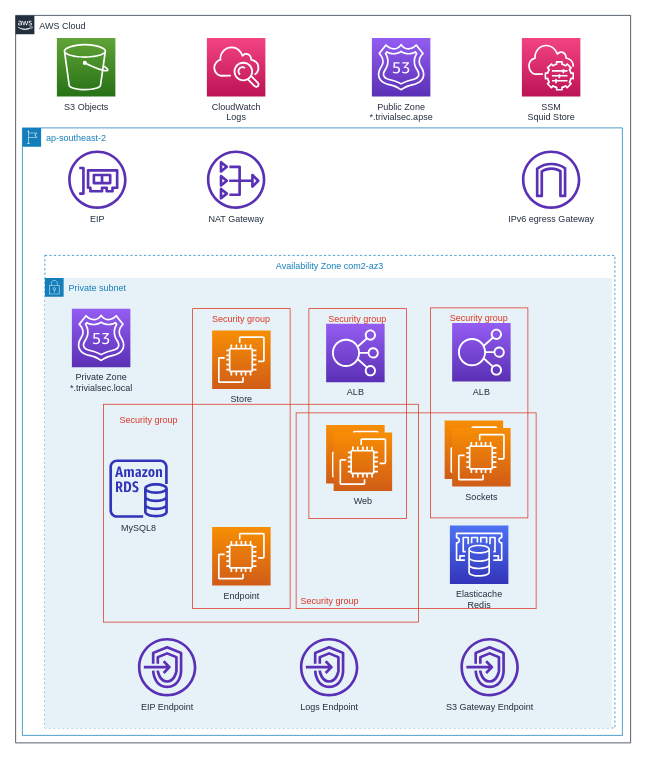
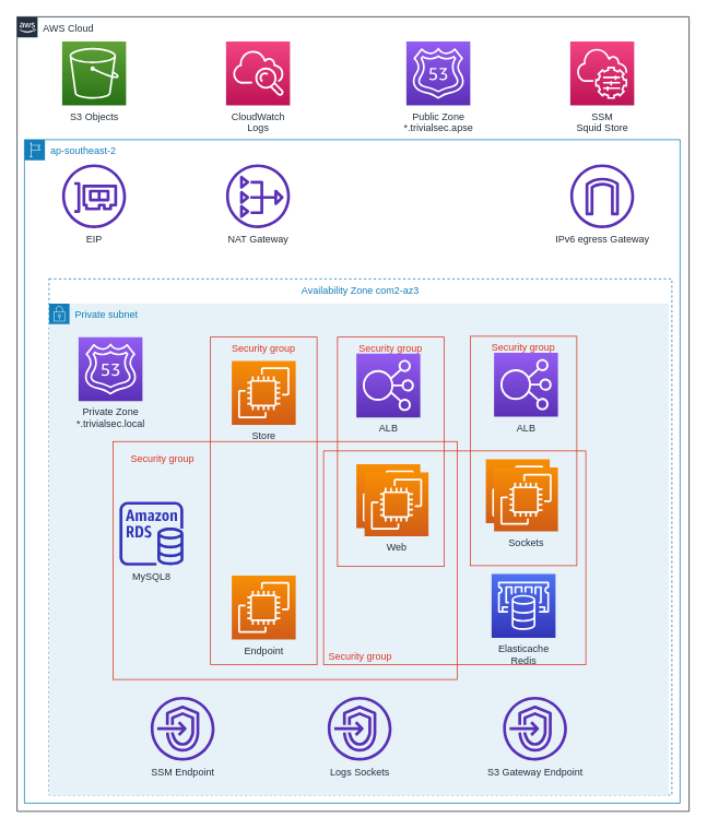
  <mxCell id="0" />
  <mxCell id="1" parent="0" />
  <mxCell id="2" value="AWS Cloud" style="points=[[0,0],[0.25,0],[0.5,0],[0.75,0],[1,0],[1,0.25],[1,0.5],[1,0.75],[1,1],[0.75,1],[0.5,1],[0.25,1],[0,1],[0,0.75],[0,0.5],[0,0.25]];outlineConnect=0;gradientColor=none;html=1;whiteSpace=wrap;fontSize=12;fontStyle=0;shape=mxgraph.aws4.group;grIcon=mxgraph.aws4.group_aws_cloud_alt;strokeColor=#232F3E;fillColor=none;verticalAlign=top;align=left;spacingLeft=30;fontColor=#232F3E;dashed=0;" vertex="1" parent="1"><mxGeometry x="20" y="20" width="820" height="970" as="geometry" /></mxCell>
  <mxCell id="3" value="ap-southeast-2" style="points=[[0,0],[0.25,0],[0.5,0],[0.75,0],[1,0],[1,0.25],[1,0.5],[1,0.75],[1,1],[0.75,1],[0.5,1],[0.25,1],[0,1],[0,0.75],[0,0.5],[0,0.25]];outlineConnect=0;gradientColor=none;html=1;whiteSpace=wrap;fontSize=12;fontStyle=0;shape=mxgraph.aws4.group;grIcon=mxgraph.aws4.group_region;strokeColor=#147EBA;fillColor=none;verticalAlign=top;align=left;spacingLeft=30;fontColor=#147EBA;dashed=0;" vertex="1" parent="1"><mxGeometry x="29" y="170" width="800" height="810" as="geometry" /></mxCell>
  <mxCell id="4" value="Availability Zone com2-az3" style="fillColor=none;strokeColor=#147EBA;dashed=1;verticalAlign=top;fontStyle=0;fontColor=#147EBA;" vertex="1" parent="1"><mxGeometry x="59" y="340" width="760" height="630" as="geometry" /></mxCell>
  <mxCell id="5" value="Private subnet" style="points=[[0,0],[0.25,0],[0.5,0],[0.75,0],[1,0],[1,0.25],[1,0.5],[1,0.75],[1,1],[0.75,1],[0.5,1],[0.25,1],[0,1],[0,0.75],[0,0.5],[0,0.25]];outlineConnect=0;gradientColor=none;html=1;whiteSpace=wrap;fontSize=12;fontStyle=0;shape=mxgraph.aws4.group;grIcon=mxgraph.aws4.group_security_group;grStroke=0;strokeColor=#147EBA;fillColor=#E6F2F8;verticalAlign=top;align=left;spacingLeft=30;fontColor=#147EBA;dashed=0;" vertex="1" parent="1"><mxGeometry x="59" y="370" width="756" height="600" as="geometry" /></mxCell>
  <mxCell id="6" value="NAT Gateway" style="outlineConnect=0;fontColor=#232F3E;gradientColor=none;fillColor=#5A30B5;strokeColor=none;dashed=0;verticalLabelPosition=bottom;verticalAlign=top;align=center;html=1;fontSize=12;fontStyle=0;aspect=fixed;pointerEvents=1;shape=mxgraph.aws4.nat_gateway;" vertex="1" parent="1"><mxGeometry x="275" y="200" width="78" height="78" as="geometry" /></mxCell>
- <mxCell id="7" value="EIP Endpoint" style="outlineConnect=0;fontColor=#232F3E;gradientColor=none;fillColor=#5A30B5;strokeColor=none;dashed=0;verticalLabelPosition=bottom;verticalAlign=top;align=center;html=1;fontSize=12;fontStyle=0;aspect=fixed;pointerEvents=1;shape=mxgraph.aws4.endpoints;" vertex="1" parent="1"><mxGeometry x="183" y="850" width="78" height="78" as="geometry" /></mxCell>
- <mxCell id="8" value="Logs Endpoint" style="outlineConnect=0;fontColor=#232F3E;gradientColor=none;fillColor=#5A30B5;strokeColor=none;dashed=0;verticalLabelPosition=bottom;verticalAlign=top;align=center;html=1;fontSize=12;fontStyle=0;aspect=fixed;pointerEvents=1;shape=mxgraph.aws4.endpoints;" vertex="1" parent="1"><mxGeometry x="399" y="850" width="78" height="78" as="geometry" /></mxCell>
+ <mxCell id="7" value="SSM Endpoint" style="outlineConnect=0;fontColor=#232F3E;gradientColor=none;fillColor=#5A30B5;strokeColor=none;dashed=0;verticalLabelPosition=bottom;verticalAlign=top;align=center;html=1;fontSize=12;fontStyle=0;aspect=fixed;pointerEvents=1;shape=mxgraph.aws4.endpoints;" vertex="1" parent="1"><mxGeometry x="183" y="850" width="78" height="78" as="geometry" /></mxCell>
+ <mxCell id="8" value="Logs Sockets" style="outlineConnect=0;fontColor=#232F3E;gradientColor=none;fillColor=#5A30B5;strokeColor=none;dashed=0;verticalLabelPosition=bottom;verticalAlign=top;align=center;html=1;fontSize=12;fontStyle=0;aspect=fixed;pointerEvents=1;shape=mxgraph.aws4.endpoints;" vertex="1" parent="1"><mxGeometry x="399" y="850" width="78" height="78" as="geometry" /></mxCell>
  <mxCell id="9" value="S3 Gateway Endpoint" style="outlineConnect=0;fontColor=#232F3E;gradientColor=none;fillColor=#5A30B5;strokeColor=none;dashed=0;verticalLabelPosition=bottom;verticalAlign=top;align=center;html=1;fontSize=12;fontStyle=0;aspect=fixed;pointerEvents=1;shape=mxgraph.aws4.endpoints;" vertex="1" parent="1"><mxGeometry x="613" y="850" width="78" height="78" as="geometry" /></mxCell>
  <mxCell id="10" value="IPv6 egress Gateway" style="outlineConnect=0;fontColor=#232F3E;gradientColor=none;fillColor=#5A30B5;strokeColor=none;dashed=0;verticalLabelPosition=bottom;verticalAlign=top;align=center;html=1;fontSize=12;fontStyle=0;aspect=fixed;pointerEvents=1;shape=mxgraph.aws4.internet_gateway;" vertex="1" parent="1"><mxGeometry x="695" y="200" width="78" height="78" as="geometry" /></mxCell>
- <mxCell id="11" value="EIP" style="outlineConnect=0;fontColor=#232F3E;gradientColor=none;fillColor=#5A30B5;strokeColor=none;dashed=0;verticalLabelPosition=bottom;verticalAlign=top;align=center;html=1;fontSize=12;fontStyle=0;aspect=fixed;pointerEvents=1;shape=mxgraph.aws4.elastic_network_interface;" vertex="1" parent="1"><mxGeometry x="90" y="200" width="78" height="78" as="geometry" /></mxCell>
+ <mxCell id="11" value="EIP" style="outlineConnect=0;fontColor=#232F3E;gradientColor=none;fillColor=#5A30B5;strokeColor=none;dashed=0;verticalLabelPosition=bottom;verticalAlign=top;align=center;html=1;fontSize=12;fontStyle=0;aspect=fixed;pointerEvents=1;shape=mxgraph.aws4.elastic_network_interface;" vertex="1" parent="1"><mxGeometry x="75" y="200" width="78" height="78" as="geometry" /></mxCell>
  <mxCell id="12" value="MySQL8" style="outlineConnect=0;fontColor=#232F3E;gradientColor=none;fillColor=#3334B9;strokeColor=none;dashed=0;verticalLabelPosition=bottom;verticalAlign=top;align=center;html=1;fontSize=12;fontStyle=0;aspect=fixed;pointerEvents=1;shape=mxgraph.aws4.rds_instance;" vertex="1" parent="1"><mxGeometry x="145" y="612" width="78" height="78" as="geometry" /></mxCell>
  <mxCell id="13" value="Private Zone&lt;br&gt;*.trivialsec.local" style="outlineConnect=0;fontColor=#232F3E;gradientColor=#945DF2;gradientDirection=north;fillColor=#5A30B5;strokeColor=#ffffff;dashed=0;verticalLabelPosition=bottom;verticalAlign=top;align=center;html=1;fontSize=12;fontStyle=0;aspect=fixed;shape=mxgraph.aws4.resourceIcon;resIcon=mxgraph.aws4.route_53;" vertex="1" parent="1"><mxGeometry x="95" y="411" width="78" height="78" as="geometry" /></mxCell>
  <mxCell id="14" value="Public Zone&lt;br&gt;*.trivialsec.apse" style="outlineConnect=0;fontColor=#232F3E;gradientColor=#945DF2;gradientDirection=north;fillColor=#5A30B5;strokeColor=#ffffff;dashed=0;verticalLabelPosition=bottom;verticalAlign=top;align=center;html=1;fontSize=12;fontStyle=0;aspect=fixed;shape=mxgraph.aws4.resourceIcon;resIcon=mxgraph.aws4.route_53;" vertex="1" parent="1"><mxGeometry x="495" y="50" width="78" height="78" as="geometry" /></mxCell>
  <mxCell id="15" value="ALB" style="outlineConnect=0;fontColor=#232F3E;gradientColor=#945DF2;gradientDirection=north;fillColor=#5A30B5;strokeColor=#ffffff;dashed=0;verticalLabelPosition=bottom;verticalAlign=top;align=center;html=1;fontSize=12;fontStyle=0;aspect=fixed;shape=mxgraph.aws4.resourceIcon;resIcon=mxgraph.aws4.elastic_load_balancing;" vertex="1" parent="1"><mxGeometry x="434" y="431" width="78" height="78" as="geometry" /></mxCell>
  <mxCell id="16" value="ALB" style="outlineConnect=0;fontColor=#232F3E;gradientColor=#945DF2;gradientDirection=north;fillColor=#5A30B5;strokeColor=#ffffff;dashed=0;verticalLabelPosition=bottom;verticalAlign=top;align=center;html=1;fontSize=12;fontStyle=0;aspect=fixed;shape=mxgraph.aws4.resourceIcon;resIcon=mxgraph.aws4.elastic_load_balancing;" vertex="1" parent="1"><mxGeometry x="602" y="430" width="78" height="78" as="geometry" /></mxCell>
  <mxCell id="17" value="" style="outlineConnect=0;fontColor=#232F3E;gradientColor=#F78E04;gradientDirection=north;fillColor=#D05C17;strokeColor=#ffffff;dashed=0;verticalLabelPosition=bottom;verticalAlign=top;align=center;html=1;fontSize=12;fontStyle=0;aspect=fixed;shape=mxgraph.aws4.resourceIcon;resIcon=mxgraph.aws4.ec2;" vertex="1" parent="1"><mxGeometry x="434" y="566" width="78" height="78" as="geometry" /></mxCell>
  <mxCell id="18" value="Web" style="outlineConnect=0;fontColor=#232F3E;gradientColor=#F78E04;gradientDirection=north;fillColor=#D05C17;strokeColor=#ffffff;dashed=0;verticalLabelPosition=bottom;verticalAlign=top;align=center;html=1;fontSize=12;fontStyle=0;aspect=fixed;shape=mxgraph.aws4.resourceIcon;resIcon=mxgraph.aws4.ec2;" vertex="1" parent="1"><mxGeometry x="444" y="576" width="78" height="78" as="geometry" /></mxCell>
  <mxCell id="19" value="" style="outlineConnect=0;fontColor=#232F3E;gradientColor=#F78E04;gradientDirection=north;fillColor=#D05C17;strokeColor=#ffffff;dashed=0;verticalLabelPosition=bottom;verticalAlign=top;align=center;html=1;fontSize=12;fontStyle=0;aspect=fixed;shape=mxgraph.aws4.resourceIcon;resIcon=mxgraph.aws4.ec2;" vertex="1" parent="1"><mxGeometry x="592" y="560" width="78" height="78" as="geometry" /></mxCell>
  <mxCell id="20" value="Sockets" style="outlineConnect=0;fontColor=#232F3E;gradientColor=#F78E04;gradientDirection=north;fillColor=#D05C17;strokeColor=#ffffff;dashed=0;verticalLabelPosition=bottom;verticalAlign=top;align=center;html=1;fontSize=12;fontStyle=0;aspect=fixed;shape=mxgraph.aws4.resourceIcon;resIcon=mxgraph.aws4.ec2;" vertex="1" parent="1"><mxGeometry x="602" y="570" width="78" height="78" as="geometry" /></mxCell>
  <mxCell id="21" value="Endpoint" style="outlineConnect=0;fontColor=#232F3E;gradientColor=#F78E04;gradientDirection=north;fillColor=#D05C17;strokeColor=#ffffff;dashed=0;verticalLabelPosition=bottom;verticalAlign=top;align=center;html=1;fontSize=12;fontStyle=0;aspect=fixed;shape=mxgraph.aws4.resourceIcon;resIcon=mxgraph.aws4.ec2;" vertex="1" parent="1"><mxGeometry x="282" y="702" width="78" height="78" as="geometry" /></mxCell>
  <mxCell id="22" value="S3 Objects" style="outlineConnect=0;fontColor=#232F3E;gradientColor=#60A337;gradientDirection=north;fillColor=#277116;strokeColor=#ffffff;dashed=0;verticalLabelPosition=bottom;verticalAlign=top;align=center;html=1;fontSize=12;fontStyle=0;aspect=fixed;shape=mxgraph.aws4.resourceIcon;resIcon=mxgraph.aws4.s3;" vertex="1" parent="1"><mxGeometry x="75" y="50" width="78" height="78" as="geometry" /></mxCell>
  <mxCell id="23" value="SSM&lt;br&gt;Squid Store" style="outlineConnect=0;fontColor=#232F3E;gradientColor=#F34482;gradientDirection=north;fillColor=#BC1356;strokeColor=#ffffff;dashed=0;verticalLabelPosition=bottom;verticalAlign=top;align=center;html=1;fontSize=12;fontStyle=0;aspect=fixed;shape=mxgraph.aws4.resourceIcon;resIcon=mxgraph.aws4.systems_manager;" vertex="1" parent="1"><mxGeometry x="695" y="50" width="78" height="78" as="geometry" /></mxCell>
  <mxCell id="24" value="CloudWatch&lt;br&gt;Logs" style="outlineConnect=0;fontColor=#232F3E;gradientColor=#F34482;gradientDirection=north;fillColor=#BC1356;strokeColor=#ffffff;dashed=0;verticalLabelPosition=bottom;verticalAlign=top;align=center;html=1;fontSize=12;fontStyle=0;aspect=fixed;shape=mxgraph.aws4.resourceIcon;resIcon=mxgraph.aws4.cloudwatch;" vertex="1" parent="1"><mxGeometry x="275" y="50" width="78" height="78" as="geometry" /></mxCell>
  <mxCell id="25" value="Security group" style="fillColor=none;strokeColor=#DD3522;verticalAlign=top;fontStyle=0;fontColor=#DD3522;" vertex="1" parent="1"><mxGeometry x="411" y="411" width="130" height="280" as="geometry" /></mxCell>
  <mxCell id="26" value="Security group" style="fillColor=none;strokeColor=#DD3522;verticalAlign=top;fontStyle=0;fontColor=#DD3522;" vertex="1" parent="1"><mxGeometry x="573" width="130" height="280" as="geometry" y="410" /></mxCell>
  <mxCell id="27" value="Security group" style="fillColor=none;strokeColor=#DD3522;verticalAlign=middle;fontStyle=0;fontColor=#DD3522;labelPosition=center;verticalLabelPosition=middle;align=center;spacingBottom=-240;spacingLeft=-230;" vertex="1" parent="1"><mxGeometry x="394" y="550" width="320" height="261" as="geometry" /></mxCell>
  <mxCell id="28" value="Security group" style="fillColor=none;strokeColor=#DD3522;verticalAlign=top;fontStyle=0;fontColor=#DD3522;" vertex="1" parent="1"><mxGeometry x="256" y="411" width="130" height="400" as="geometry" /></mxCell>
  <mxCell id="29" value="Store" style="outlineConnect=0;fontColor=#232F3E;gradientColor=#F78E04;gradientDirection=north;fillColor=#D05C17;strokeColor=#ffffff;dashed=0;verticalLabelPosition=bottom;verticalAlign=top;align=center;html=1;fontSize=12;fontStyle=0;aspect=fixed;shape=mxgraph.aws4.resourceIcon;resIcon=mxgraph.aws4.ec2;" vertex="1" parent="1"><mxGeometry x="282" y="440" width="78" height="78" as="geometry" /></mxCell>
  <mxCell id="30" value="Elasticache&lt;br&gt;Redis" style="outlineConnect=0;fontColor=#232F3E;gradientColor=#4D72F3;gradientDirection=north;fillColor=#3334B9;strokeColor=#ffffff;dashed=0;verticalLabelPosition=bottom;verticalAlign=top;align=center;html=1;fontSize=12;fontStyle=0;aspect=fixed;shape=mxgraph.aws4.resourceIcon;resIcon=mxgraph.aws4.elasticache;" vertex="1" parent="1"><mxGeometry x="599" y="700" width="78" height="78" as="geometry" /></mxCell>
  <mxCell id="31" value="Security group" style="fillColor=none;strokeColor=#DD3522;verticalAlign=middle;fontStyle=0;fontColor=#DD3522;labelPosition=right;verticalLabelPosition=middle;align=left;spacingLeft=-400;spacingTop=-250;" vertex="1" parent="1"><mxGeometry x="137" y="538.5" width="420" height="290.5" as="geometry" /></mxCell>
